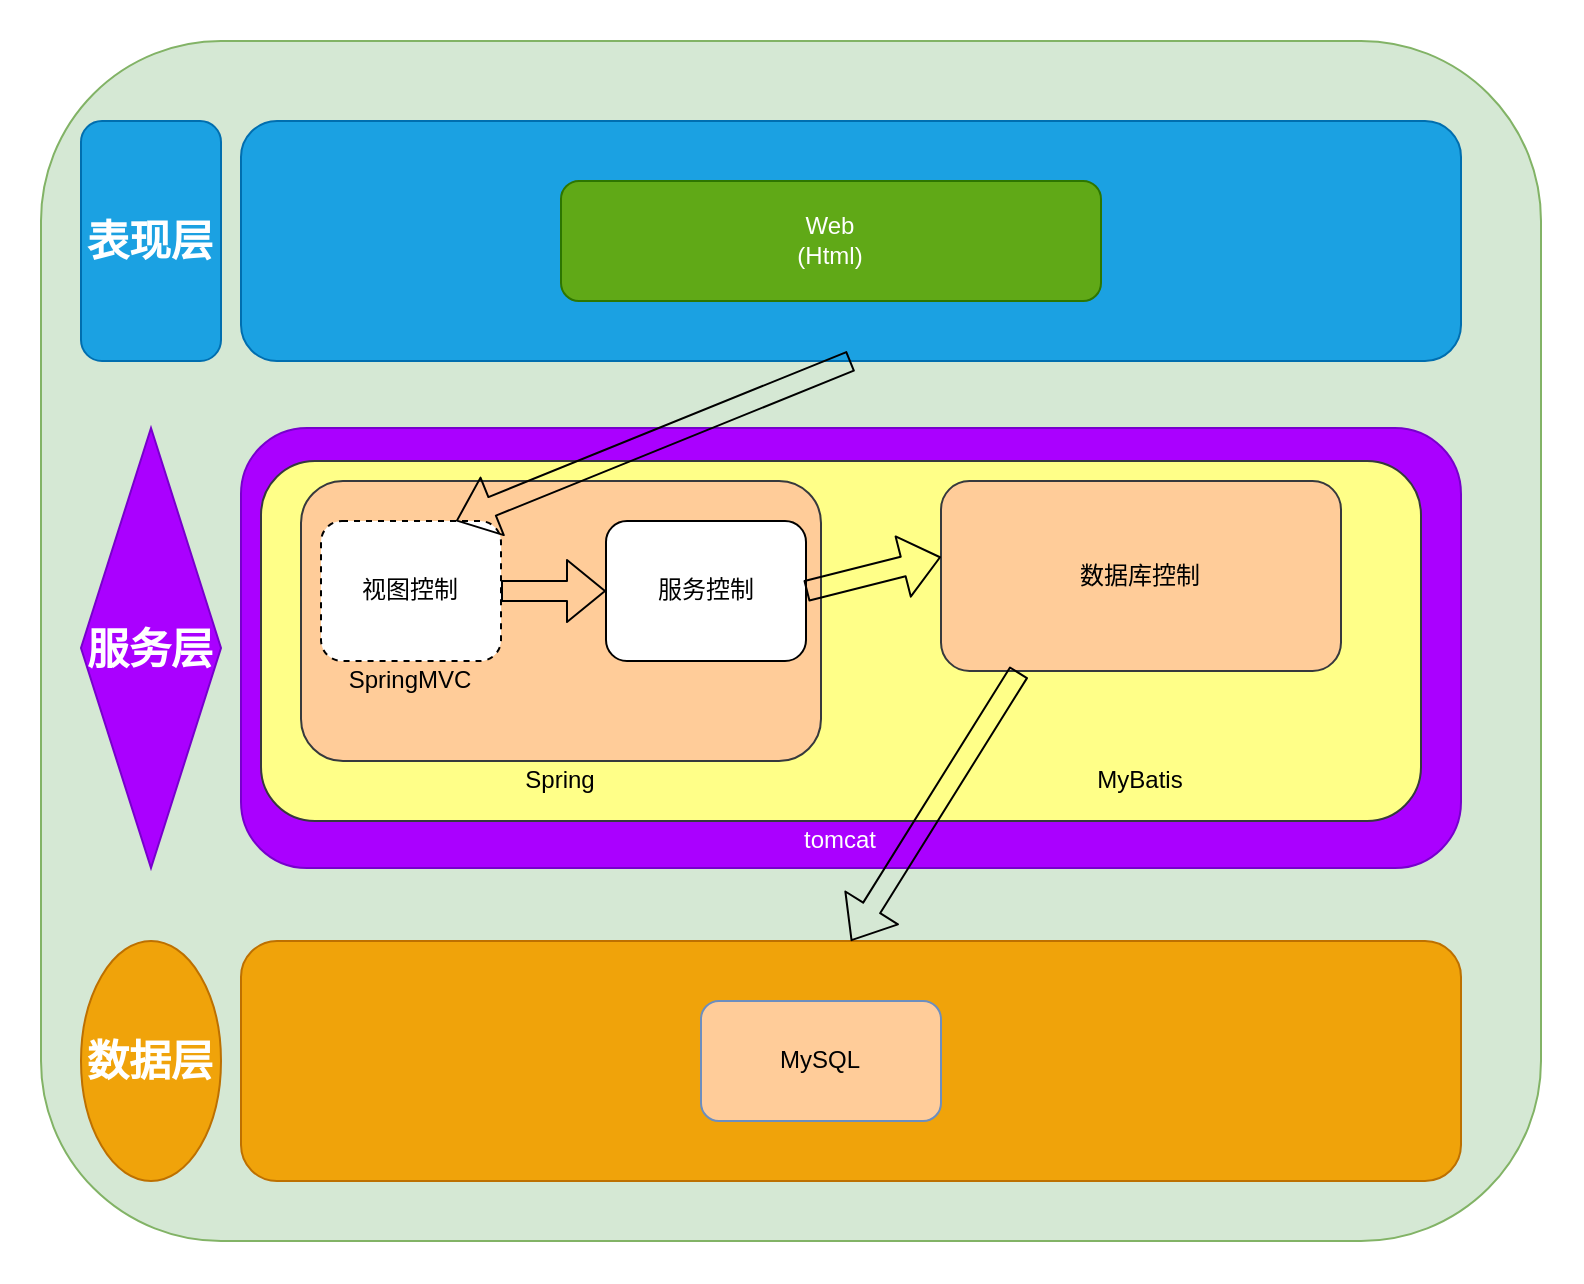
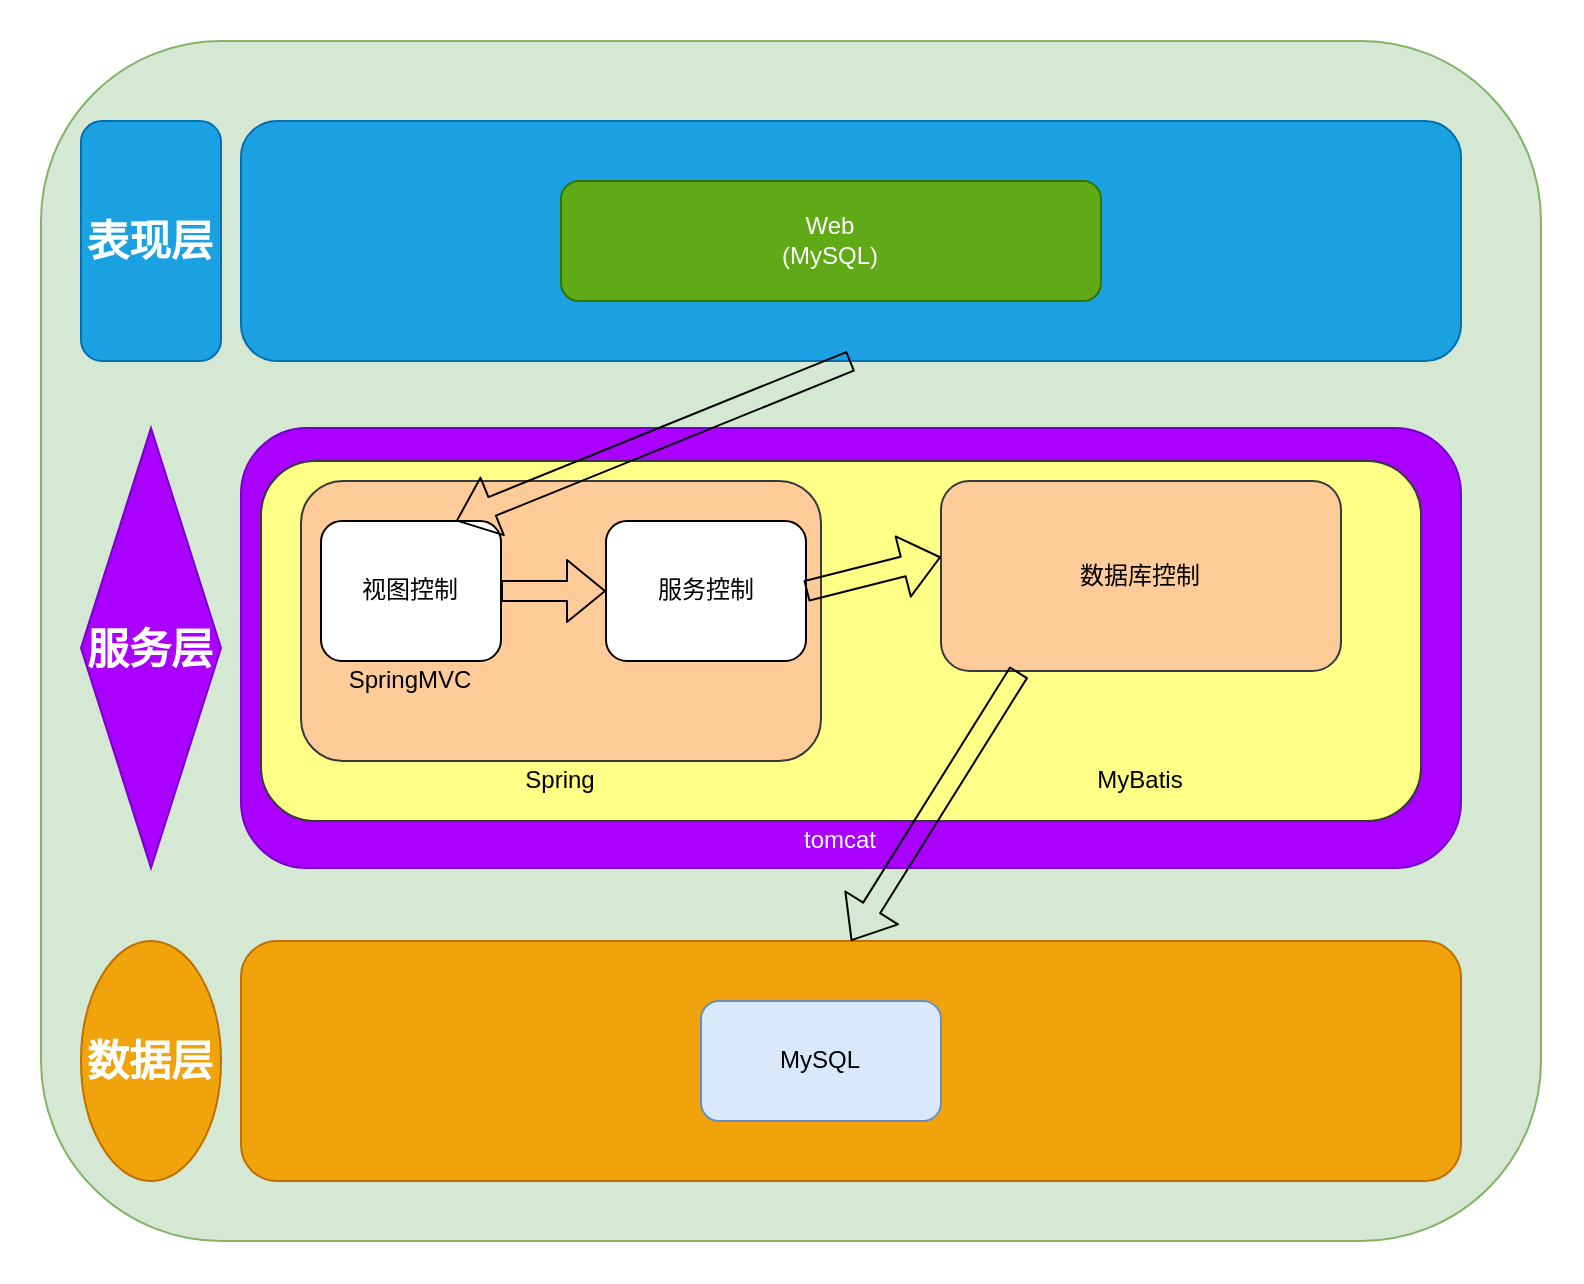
  <mxCell id="0" />
  <mxCell id="1" parent="0" />
  <mxCell id="2" value="" style="rounded=1;whiteSpace=wrap;html=1;fillColor=#d5e8d4;strokeColor=#82b366;" parent="1" vertex="1"><mxGeometry x="20" y="20" width="750" height="600" as="geometry" /></mxCell>
  <mxCell id="3" value="" style="rounded=1;whiteSpace=wrap;html=1;fillColor=#1ba1e2;strokeColor=#006EAF;fontColor=#ffffff;" parent="1" vertex="1"><mxGeometry x="120" y="60" width="610" height="120" as="geometry" /></mxCell>
  <mxCell id="4" value="" style="rounded=1;whiteSpace=wrap;html=1;fillColor=#aa00ff;strokeColor=#7700CC;fontColor=#ffffff;" parent="1" vertex="1"><mxGeometry x="120" y="213.5" width="610" height="220" as="geometry" /></mxCell>
  <mxCell id="5" value="" style="rounded=1;whiteSpace=wrap;html=1;fillColor=#f0a30a;strokeColor=#BD7000;fontColor=#ffffff;" parent="1" vertex="1"><mxGeometry x="120" y="470" width="610" height="120" as="geometry" /></mxCell>
  <mxCell id="6" value="&lt;h1&gt;&lt;font style=&quot;font-size: 21px&quot;&gt;表现层&lt;/font&gt;&lt;/h1&gt;" style="rounded=1;whiteSpace=wrap;html=1;fillColor=#1ba1e2;strokeColor=#006EAF;fontColor=#ffffff;" parent="1" vertex="1"><mxGeometry x="40" y="60" width="70" height="120" as="geometry" /></mxCell>
  <mxCell id="7" value="&lt;b&gt;&lt;font style=&quot;font-size: 21px&quot;&gt;服务层&lt;/font&gt;&lt;/b&gt;" style="rhombus;whiteSpace=wrap;html=1;fillColor=#aa00ff;strokeColor=#7700CC;fontColor=#ffffff;" parent="1" vertex="1"><mxGeometry x="40" y="213.5" width="70" height="220" as="geometry" /></mxCell>
  <mxCell id="8" value="&lt;h1&gt;&lt;font style=&quot;font-size: 21px&quot;&gt;数据层&lt;/font&gt;&lt;/h1&gt;" style="ellipse;whiteSpace=wrap;html=1;fillColor=#f0a30a;strokeColor=#BD7000;fontColor=#ffffff;" parent="1" vertex="1"><mxGeometry x="40" y="470" width="70" height="120" as="geometry" /></mxCell>
- <mxCell id="9" value="Web&lt;br&gt;(Html)" style="rounded=1;whiteSpace=wrap;html=1;fillColor=#60a917;strokeColor=#2D7600;fontColor=#ffffff;" parent="1" vertex="1"><mxGeometry x="280" y="90" width="270" height="60" as="geometry" /></mxCell>
+ <mxCell id="9" value="Web&lt;br&gt;(MySQL)" style="rounded=1;whiteSpace=wrap;html=1;fillColor=#60a917;strokeColor=#2D7600;fontColor=#ffffff;" parent="1" vertex="1"><mxGeometry x="280" y="90" width="270" height="60" as="geometry" /></mxCell>
  <mxCell id="10" value="&lt;div&gt;&lt;br&gt;&lt;/div&gt;" style="rounded=1;whiteSpace=wrap;html=1;align=center;fillColor=#ffff88;strokeColor=#36393d;" parent="1" vertex="1"><mxGeometry x="130" y="230" width="580" height="180" as="geometry" /></mxCell>
  <mxCell id="11" value="&lt;font color=&quot;#ffffff&quot;&gt;tomcat&lt;/font&gt;" style="text;html=1;strokeColor=none;fillColor=none;align=center;verticalAlign=middle;whiteSpace=wrap;rounded=0;" parent="1" vertex="1"><mxGeometry x="400" y="410" width="40" height="20" as="geometry" /></mxCell>
  <mxCell id="12" value="" style="rounded=1;whiteSpace=wrap;html=1;fillColor=#ffcc99;strokeColor=#36393d;" parent="1" vertex="1"><mxGeometry x="150" y="240" width="260" height="140" as="geometry" /></mxCell>
  <mxCell id="13" value="Spring" style="text;html=1;strokeColor=none;fillColor=none;align=center;verticalAlign=middle;whiteSpace=wrap;rounded=0;" parent="1" vertex="1"><mxGeometry x="260" y="380" width="40" height="20" as="geometry" /></mxCell>
  <mxCell id="14" value="数据库控制" style="rounded=1;whiteSpace=wrap;html=1;fillColor=#ffcc99;strokeColor=#36393d;" parent="1" vertex="1"><mxGeometry x="470" y="240" width="200" height="95" as="geometry" /></mxCell>
  <mxCell id="15" value="MyBatis" style="text;html=1;strokeColor=none;fillColor=none;align=center;verticalAlign=middle;whiteSpace=wrap;rounded=0;" parent="1" vertex="1"><mxGeometry x="550" y="380" width="40" height="20" as="geometry" /></mxCell>
- <mxCell id="16" value="视图控制" style="rounded=1;whiteSpace=wrap;html=1;dashed=1;" parent="1" vertex="1"><mxGeometry x="160" y="260" width="90" height="70" as="geometry" /></mxCell>
+ <mxCell id="16" value="视图控制" style="rounded=1;whiteSpace=wrap;html=1;" parent="1" vertex="1"><mxGeometry x="160" y="260" width="90" height="70" as="geometry" /></mxCell>
  <mxCell id="17" value="SpringMVC" style="text;html=1;strokeColor=none;fillColor=none;align=center;verticalAlign=middle;whiteSpace=wrap;rounded=0;" parent="1" vertex="1"><mxGeometry x="185" y="330" width="40" height="20" as="geometry" /></mxCell>
  <mxCell id="18" value="服务控制" style="rounded=1;whiteSpace=wrap;html=1;" parent="1" vertex="1"><mxGeometry x="302.5" y="260" width="100" height="70" as="geometry" /></mxCell>
- <mxCell id="19" value="MySQL" style="rounded=1;whiteSpace=wrap;html=1;fillColor=#ffcc99;strokeColor=#6c8ebf;" parent="1" vertex="1"><mxGeometry x="350" y="500" width="120" height="60" as="geometry" /></mxCell>
+ <mxCell id="19" value="MySQL" style="rounded=1;whiteSpace=wrap;html=1;fillColor=#dae8fc;strokeColor=#6c8ebf;" parent="1" vertex="1"><mxGeometry x="350" y="500" width="120" height="60" as="geometry" /></mxCell>
  <mxCell id="20" value="" style="shape=flexArrow;endArrow=classic;html=1;exitX=0.5;exitY=1;exitDx=0;exitDy=0;entryX=0.75;entryY=0;entryDx=0;entryDy=0;" parent="1" source="3" target="16" edge="1"><mxGeometry width="50" height="50" relative="1" as="geometry"><mxPoint x="640" y="130" as="sourcePoint" /><mxPoint x="690" y="80" as="targetPoint" /></mxGeometry></mxCell>
  <mxCell id="21" value="" style="shape=flexArrow;endArrow=classic;html=1;exitX=1;exitY=0.5;exitDx=0;exitDy=0;entryX=0;entryY=0.5;entryDx=0;entryDy=0;" parent="1" source="16" target="18" edge="1"><mxGeometry width="50" height="50" relative="1" as="geometry"><mxPoint x="230" y="550" as="sourcePoint" /><mxPoint x="280" y="500" as="targetPoint" /></mxGeometry></mxCell>
  <mxCell id="22" value="" style="shape=flexArrow;endArrow=classic;html=1;exitX=1;exitY=0.5;exitDx=0;exitDy=0;entryX=0;entryY=0.4;entryDx=0;entryDy=0;entryPerimeter=0;" parent="1" source="18" target="14" edge="1"><mxGeometry width="50" height="50" relative="1" as="geometry"><mxPoint x="260" y="550" as="sourcePoint" /><mxPoint x="310" y="500" as="targetPoint" /></mxGeometry></mxCell>
  <mxCell id="23" value="" style="shape=flexArrow;endArrow=classic;html=1;exitX=0.195;exitY=1.005;exitDx=0;exitDy=0;exitPerimeter=0;entryX=0.5;entryY=0;entryDx=0;entryDy=0;" parent="1" source="14" target="5" edge="1"><mxGeometry width="50" height="50" relative="1" as="geometry"><mxPoint x="290" y="580" as="sourcePoint" /><mxPoint x="340" y="530" as="targetPoint" /></mxGeometry></mxCell>
